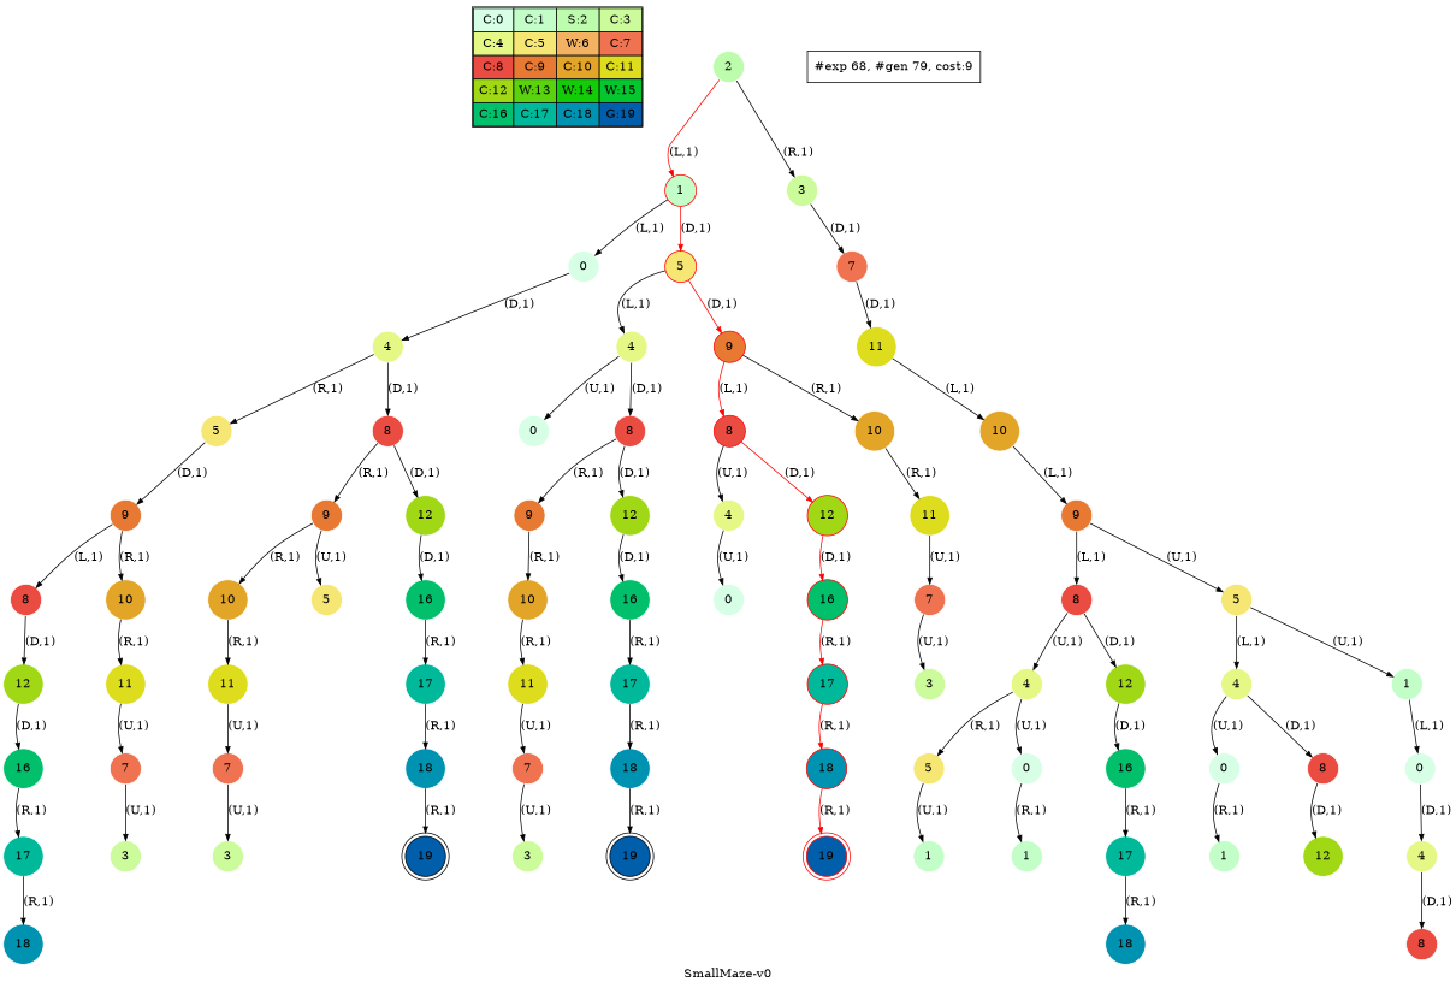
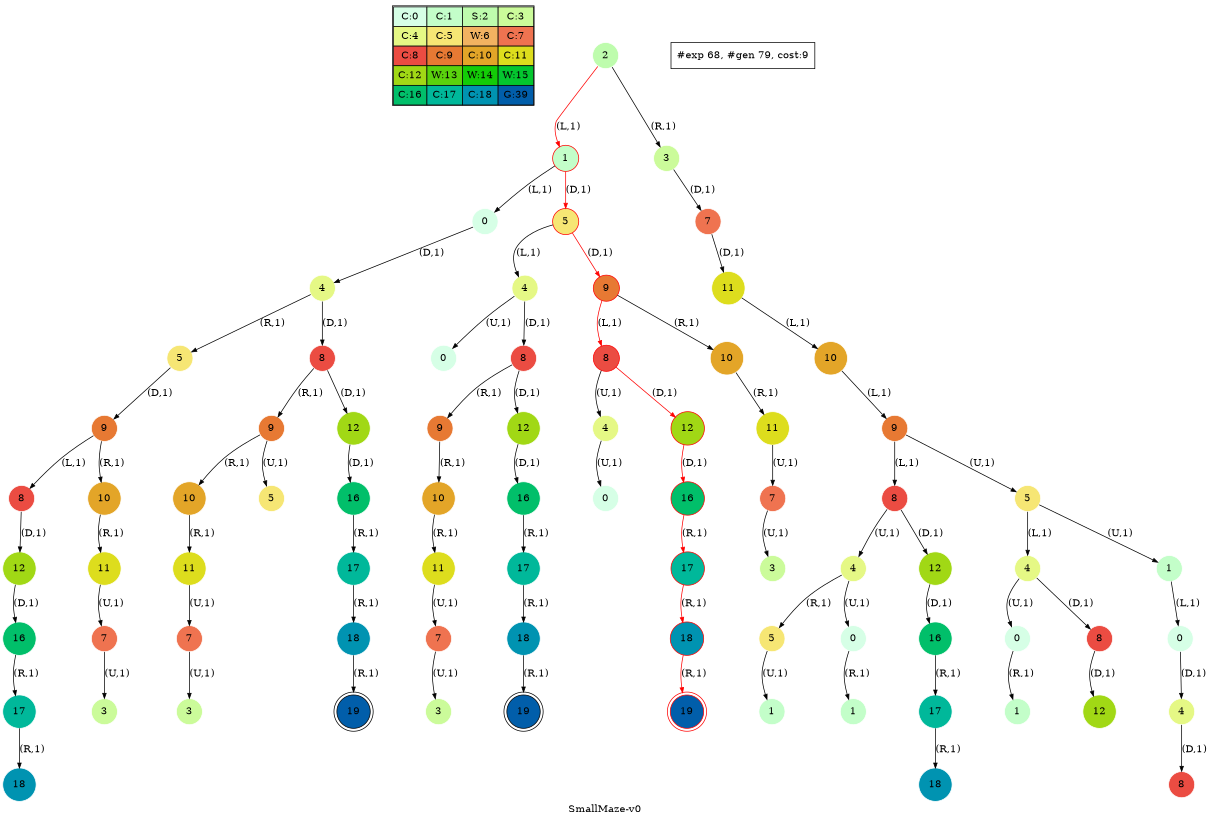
  digraph {
    label="SmallMaze-v0"
    nodesep=1
    ranksep=0.5
    node [shape=circle color=white fillcolor="0.00980392 0.71791192 0.92090552 1.        " style=filled]
    edge [arrowsize=0.7]
-   n1 [label=<<table border="1" cellpadding="5" cellspacing="0" cellborder="1"><tr><td bgcolor="0.39803922 0.15947579 0.99679532 1.        ">C:0</td><td bgcolor="0.35098039 0.23194764 0.99315867 1.        ">C:1</td><td bgcolor="0.29607843 0.31486959 0.98720184 1.        ">S:2</td><td bgcolor="0.24901961 0.38410575 0.98063477 1.        ">C:3</td></tr><tr><td bgcolor="0.19411765 0.46220388 0.97128103 1.        ">C:4</td><td bgcolor="0.14705882 0.52643216 0.96182564 1.        ">C:5</td><td bgcolor="0.09215686 0.59770746 0.94913494 1.        ">W:6</td><td bgcolor="0.0372549  0.66454018 0.93467977 1.        ">C:7</td></tr><tr><td bgcolor="0.00980392 0.71791192 0.92090552 1.        ">C:8</td><td bgcolor="0.06470588 0.77520398 0.9032472  1.        ">C:9</td><td bgcolor="0.11176471 0.81974048 0.88677369 1.        ">C:10</td><td bgcolor="0.16666667 0.8660254  0.8660254  1.        ">C:11</td></tr><tr><td bgcolor="0.21372549 0.9005867  0.84695821 1.        ">C:12</td><td bgcolor="0.26862745 0.93467977 0.82325295 1.        ">W:13</td><td bgcolor="0.32352941 0.96182564 0.79801723 1.        ">W:14</td><td bgcolor="0.37058824 0.97940977 0.77520398 1.        ">W:15</td></tr><tr><td bgcolor="0.4254902  0.99315867 0.74725253 1.        ">C:16</td><td bgcolor="0.47254902 0.99907048 0.72218645 1.        ">C:17</td><td bgcolor="0.52745098 0.99907048 0.69169844 1.        ">C:18</td><td bgcolor="0.5745098  0.99315867 0.66454018 1.        ">G:19</td></tr></table>> shape=plaintext color="" fillcolor="" style=""]
+   n1 [label=<<table border="1" cellpadding="5" cellspacing="0" cellborder="1"><tr><td bgcolor="0.39803922 0.15947579 0.99679532 1.        ">C:0</td><td bgcolor="0.35098039 0.23194764 0.99315867 1.        ">C:1</td><td bgcolor="0.29607843 0.31486959 0.98720184 1.        ">S:2</td><td bgcolor="0.24901961 0.38410575 0.98063477 1.        ">C:3</td></tr><tr><td bgcolor="0.19411765 0.46220388 0.97128103 1.        ">C:4</td><td bgcolor="0.14705882 0.52643216 0.96182564 1.        ">C:5</td><td bgcolor="0.09215686 0.59770746 0.94913494 1.        ">W:6</td><td bgcolor="0.0372549  0.66454018 0.93467977 1.        ">C:7</td></tr><tr><td bgcolor="0.00980392 0.71791192 0.92090552 1.        ">C:8</td><td bgcolor="0.06470588 0.77520398 0.9032472  1.        ">C:9</td><td bgcolor="0.11176471 0.81974048 0.88677369 1.        ">C:10</td><td bgcolor="0.16666667 0.8660254  0.8660254  1.        ">C:11</td></tr><tr><td bgcolor="0.21372549 0.9005867  0.84695821 1.        ">C:12</td><td bgcolor="0.26862745 0.93467977 0.82325295 1.        ">W:13</td><td bgcolor="0.32352941 0.96182564 0.79801723 1.        ">W:14</td><td bgcolor="0.37058824 0.97940977 0.77520398 1.        ">W:15</td></tr><tr><td bgcolor="0.4254902  0.99315867 0.74725253 1.        ">C:16</td><td bgcolor="0.47254902 0.99907048 0.72218645 1.        ">C:17</td><td bgcolor="0.52745098 0.99907048 0.69169844 1.        ">C:18</td><td bgcolor="0.5745098  0.99315867 0.66454018 1.        ">G:39</td></tr></table>> shape=plaintext color="" fillcolor="" style=""]
    n2 [fillcolor="0.29607843 0.31486959 0.98720184 1.        " label=2]
    n3 [color=red fillcolor="0.35098039 0.23194764 0.99315867 1.        " label=1]
    n4 [fillcolor="0.24901961 0.38410575 0.98063477 1.        " label=3]
    n5 [fillcolor="0.39803922 0.15947579 0.99679532 1.        " label=0]
    n6 [color=red fillcolor="0.14705882 0.52643216 0.96182564 1.        " label=5]
    n7 [fillcolor="0.0372549  0.66454018 0.93467977 1.        " label=7]
    n8 [fillcolor="0.19411765 0.46220388 0.97128103 1.        " label=4]
    n9 [fillcolor="0.19411765 0.46220388 0.97128103 1.        " label=4]
    n10 [color=red fillcolor="0.06470588 0.77520398 0.9032472  1.        " label=9]
    n11 [fillcolor="0.16666667 0.8660254  0.8660254  1.        " label=11]
    n12 [fillcolor="0.14705882 0.52643216 0.96182564 1.        " label=5]
    n13 [label=8]
    n14 [fillcolor="0.39803922 0.15947579 0.99679532 1.        " label=0]
    n15 [label=8]
    n16 [color=red label=8]
    n17 [fillcolor="0.11176471 0.81974048 0.88677369 1.        " label=10]
    n18 [fillcolor="0.11176471 0.81974048 0.88677369 1.        " label=10]
    n19 [fillcolor="0.06470588 0.77520398 0.9032472  1.        " label=9]
    n20 [fillcolor="0.21372549 0.9005867  0.84695821 1.        " label=12]
    n21 [fillcolor="0.19411765 0.46220388 0.97128103 1.        " label=4]
    n22 [color=red fillcolor="0.21372549 0.9005867  0.84695821 1.        " label=12]
    n23 [fillcolor="0.16666667 0.8660254  0.8660254  1.        " label=11]
    n24 [fillcolor="0.06470588 0.77520398 0.9032472  1.        " label=9]
    n25 [fillcolor="0.06470588 0.77520398 0.9032472  1.        " label=9]
    n26 [fillcolor="0.06470588 0.77520398 0.9032472  1.        " label=9]
    n27 [fillcolor="0.21372549 0.9005867  0.84695821 1.        " label=12]
    n28 [fillcolor="0.11176471 0.81974048 0.88677369 1.        " label=10]
    n29 [fillcolor="0.4254902  0.99315867 0.74725253 1.        " label=16]
    n30 [label=8]
    n31 [fillcolor="0.14705882 0.52643216 0.96182564 1.        " label=5]
    n32 [label=8]
    n33 [fillcolor="0.11176471 0.81974048 0.88677369 1.        " label=10]
    n34 [fillcolor="0.11176471 0.81974048 0.88677369 1.        " label=10]
    n35 [fillcolor="0.14705882 0.52643216 0.96182564 1.        " label=5]
    n36 [fillcolor="0.4254902  0.99315867 0.74725253 1.        " label=16]
    n37 [fillcolor="0.39803922 0.15947579 0.99679532 1.        " label=0]
    n38 [color=red fillcolor="0.4254902  0.99315867 0.74725253 1.        " label=16]
    n39 [fillcolor="0.0372549  0.66454018 0.93467977 1.        " label=7]
    n40 [fillcolor="0.16666667 0.8660254  0.8660254  1.        " label=11]
    n41 [fillcolor="0.19411765 0.46220388 0.97128103 1.        " label=4]
    n42 [fillcolor="0.21372549 0.9005867  0.84695821 1.        " label=12]
    n43 [fillcolor="0.19411765 0.46220388 0.97128103 1.        " label=4]
    n44 [fillcolor="0.35098039 0.23194764 0.99315867 1.        " label=1]
    n45 [fillcolor="0.24901961 0.38410575 0.98063477 1.        " label=3]
    n46 [fillcolor="0.47254902 0.99907048 0.72218645 1.        " label=17]
    n47 [fillcolor="0.21372549 0.9005867  0.84695821 1.        " label=12]
    n48 [fillcolor="0.16666667 0.8660254  0.8660254  1.        " label=11]
    n49 [color=red fillcolor="0.47254902 0.99907048 0.72218645 1.        " label=17]
    n50 [fillcolor="0.16666667 0.8660254  0.8660254  1.        " label=11]
    n51 [fillcolor="0.47254902 0.99907048 0.72218645 1.        " label=17]
    n52 [fillcolor="0.0372549  0.66454018 0.93467977 1.        " label=7]
    n53 [fillcolor="0.52745098 0.99907048 0.69169844 1.        " label=18]
    n54 [fillcolor="0.39803922 0.15947579 0.99679532 1.        " label=0]
    n55 [label=8]
    n56 [fillcolor="0.39803922 0.15947579 0.99679532 1.        " label=0]
    n57 [fillcolor="0.0372549  0.66454018 0.93467977 1.        " label=7]
    n58 [fillcolor="0.4254902  0.99315867 0.74725253 1.        " label=16]
    n59 [color=red fillcolor="0.52745098 0.99907048 0.69169844 1.        " label=18]
    n60 [fillcolor="0.14705882 0.52643216 0.96182564 1.        " label=5]
    n61 [fillcolor="0.39803922 0.15947579 0.99679532 1.        " label=0]
    n62 [fillcolor="0.4254902  0.99315867 0.74725253 1.        " label=16]
    n63 [fillcolor="0.0372549  0.66454018 0.93467977 1.        " label=7]
    n64 [fillcolor="0.52745098 0.99907048 0.69169844 1.        " label=18]
    n65 [fillcolor="0.24901961 0.38410575 0.98063477 1.        " label=3]
    n66 [color=black fillcolor="0.5745098  0.99315867 0.66454018 1.        " label=19 peripheries=2]
    n67 [fillcolor="0.24901961 0.38410575 0.98063477 1.        " label=3]
    n68 [color=black fillcolor="0.5745098  0.99315867 0.66454018 1.        " label=19 peripheries=2]
    n69 [fillcolor="0.35098039 0.23194764 0.99315867 1.        " label=1]
    n70 [fillcolor="0.21372549 0.9005867  0.84695821 1.        " label=12]
    n71 [fillcolor="0.35098039 0.23194764 0.99315867 1.        " label=1]
    n72 [fillcolor="0.35098039 0.23194764 0.99315867 1.        " label=1]
    n73 [fillcolor="0.47254902 0.99907048 0.72218645 1.        " label=17]
    n74 [fillcolor="0.19411765 0.46220388 0.97128103 1.        " label=4]
    n75 [fillcolor="0.24901961 0.38410575 0.98063477 1.        " label=3]
    n76 [color=red fillcolor="0.5745098  0.99315867 0.66454018 1.        " label=19 peripheries=2]
    n77 [fillcolor="0.47254902 0.99907048 0.72218645 1.        " label=17]
    n78 [fillcolor="0.52745098 0.99907048 0.69169844 1.        " label=18]
    n79 [label=8]
    n80 [fillcolor="0.52745098 0.99907048 0.69169844 1.        " label=18]
    "#exp 68, #gen 79, cost:9" [shape=box color="" fillcolor="" style=""]
    subgraph sub_1 {
      label=Map
      n1
    }
    n2 -> n3 [color=red label="(L,1)"]
    n2 -> n4 [label="(R,1)"]
    n3 -> n5 [label="(L,1)"]
    n3 -> n6 [color=red label="(D,1)"]
    n4 -> n7 [label="(D,1)"]
    n5 -> n8 [label="(D,1)"]
    n6 -> n9 [label="(L,1)"]
    n6 -> n10 [color=red label="(D,1)"]
    n7 -> n11 [label="(D,1)"]
    n8 -> n12 [label="(R,1)"]
    n8 -> n13 [label="(D,1)"]
    n9 -> n14 [label="(U,1)"]
    n9 -> n15 [label="(D,1)"]
    n10 -> n16 [color=red label="(L,1)"]
    n10 -> n17 [label="(R,1)"]
    n11 -> n18 [label="(L,1)"]
    n12 -> n25 [label="(D,1)"]
    n13 -> n26 [label="(R,1)"]
    n13 -> n27 [label="(D,1)"]
    n15 -> n19 [label="(R,1)"]
    n15 -> n20 [label="(D,1)"]
    n16 -> n21 [label="(U,1)"]
    n16 -> n22 [color=red label="(D,1)"]
    n17 -> n23 [label="(R,1)"]
    n18 -> n24 [label="(L,1)"]
    n19 -> n28 [label="(R,1)"]
    n20 -> n29 [label="(D,1)"]
    n21 -> n37 [label="(U,1)"]
    n22 -> n38 [color=red label="(D,1)"]
    n23 -> n39 [label="(U,1)"]
    n24 -> n30 [label="(L,1)"]
    n24 -> n31 [label="(U,1)"]
    n25 -> n32 [label="(L,1)"]
    n25 -> n33 [label="(R,1)"]
    n26 -> n34 [label="(R,1)"]
    n26 -> n35 [label="(U,1)"]
    n27 -> n36 [label="(D,1)"]
    n28 -> n40 [label="(R,1)"]
    n29 -> n46 [label="(R,1)"]
    n30 -> n41 [label="(U,1)"]
    n30 -> n42 [label="(D,1)"]
    n31 -> n43 [label="(L,1)"]
    n31 -> n44 [label="(U,1)"]
    n32 -> n47 [label="(D,1)"]
    n33 -> n48 [label="(R,1)"]
    n34 -> n50 [label="(R,1)"]
    n36 -> n51 [label="(R,1)"]
    n38 -> n49 [color=red label="(R,1)"]
    n39 -> n45 [label="(U,1)"]
    n40 -> n52 [label="(U,1)"]
    n41 -> n60 [label="(R,1)"]
    n41 -> n61 [label="(U,1)"]
    n42 -> n62 [label="(D,1)"]
    n43 -> n54 [label="(U,1)"]
    n43 -> n55 [label="(D,1)"]
    n44 -> n56 [label="(L,1)"]
    n46 -> n64 [label="(R,1)"]
    n47 -> n58 [label="(D,1)"]
    n48 -> n63 [label="(U,1)"]
    n49 -> n59 [color=red label="(R,1)"]
    n50 -> n57 [label="(U,1)"]
    n51 -> n53 [label="(R,1)"]
    n52 -> n65 [label="(U,1)"]
    n53 -> n66 [label="(R,1)"]
    n54 -> n69 [label="(R,1)"]
    n55 -> n70 [label="(D,1)"]
    n56 -> n74 [label="(D,1)"]
    n57 -> n75 [label="(U,1)"]
    n58 -> n77 [label="(R,1)"]
    n59 -> n76 [color=red label="(R,1)"]
    n60 -> n71 [label="(U,1)"]
    n61 -> n72 [label="(R,1)"]
    n62 -> n73 [label="(R,1)"]
    n63 -> n67 [label="(U,1)"]
    n64 -> n68 [label="(R,1)"]
    n73 -> n80 [label="(R,1)"]
    n74 -> n79 [label="(D,1)"]
    n77 -> n78 [label="(R,1)"]
  }
